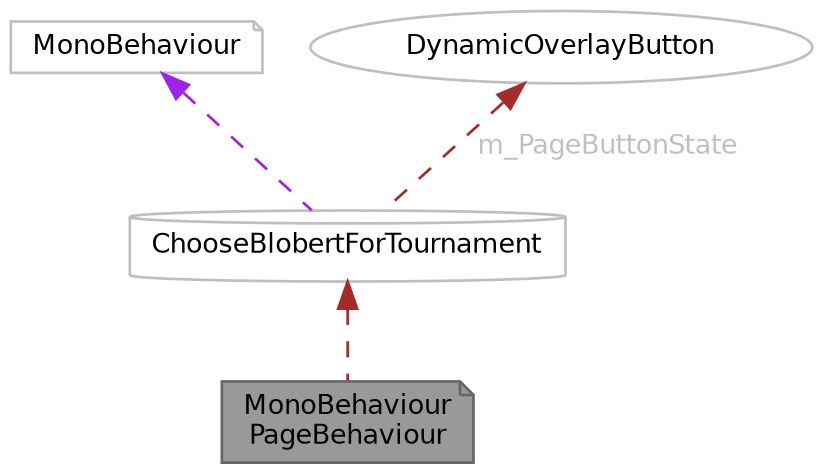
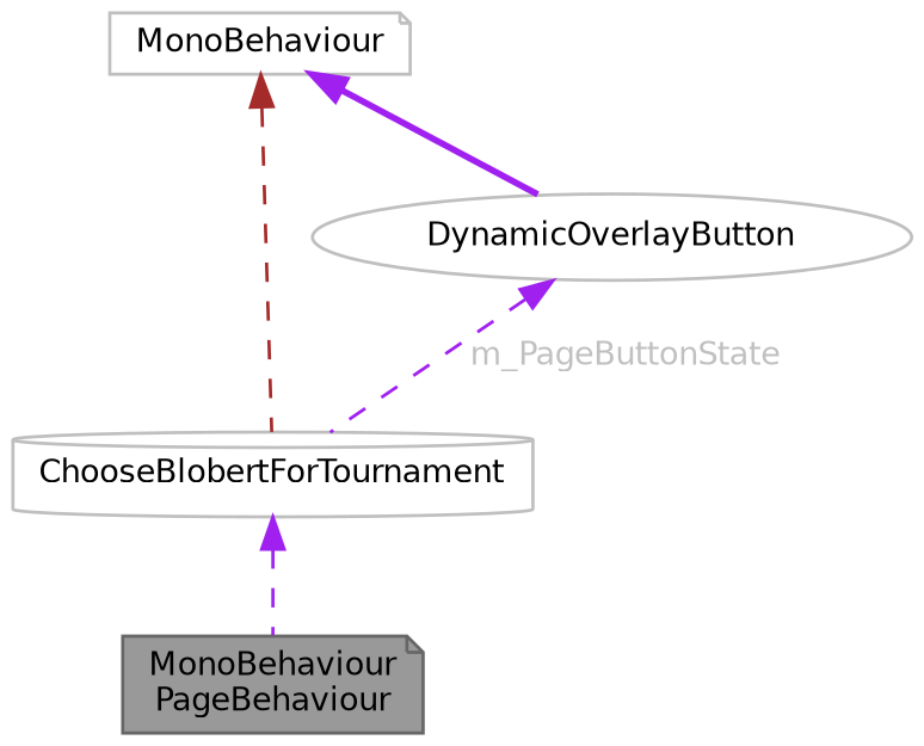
  digraph {
    node [color=grey75 fillcolor=white fontname=Helvetica fontsize=10 shape=note style=filled]
    edge [color=brown dir=back fontname=Helvetica fontsize=10 labelfontname=Helvetica labelfontsize=10 style=dashed]
    n1 [color=gray40 fillcolor=grey60 fontcolor=black height=0.2 label="MonoBehaviour\lPageBehaviour" width=0.4]
    n2 [height=0.2 label=ChooseBlobertForTournament shape=cylinder width=0.4]
    n3 [height=0.2 label=MonoBehaviour width=0.4]
    n4 [height=0.2 label=DynamicOverlayButton shape=ellipse width=0.4]
-   n2 -> n1
-   n3 -> n2 [color=purple]
-   n4 -> n2 [fontcolor=grey label=" m_PageButtonState"]
+   n2 -> n1 [color=purple]
+   n3 -> n2
+   n3 -> n4 [color=purple style=bold]
+   n4 -> n2 [color=purple fontcolor=grey label=" m_PageButtonState"]
  }
